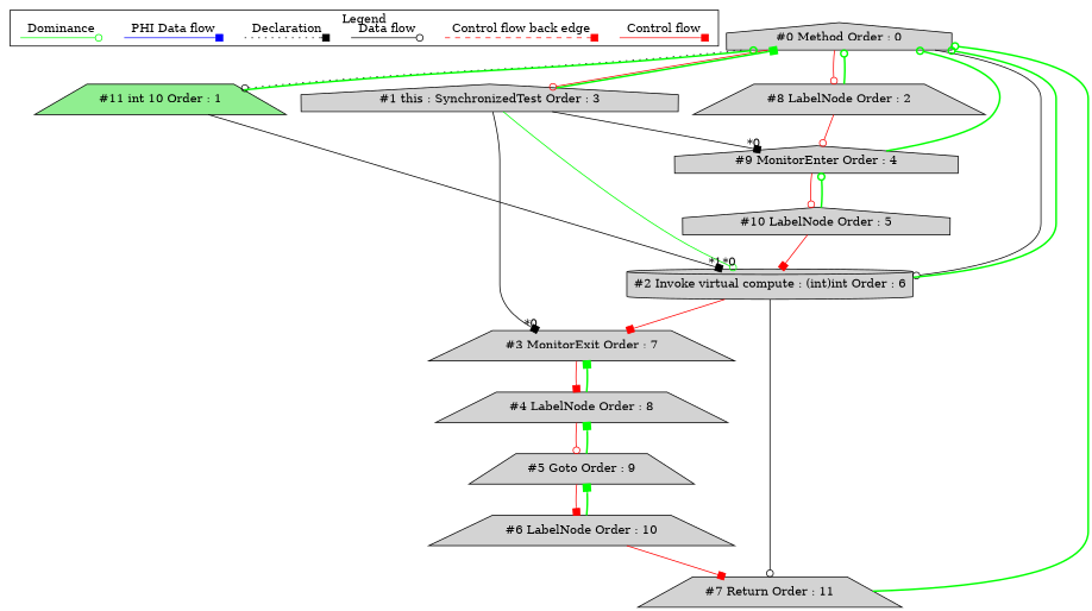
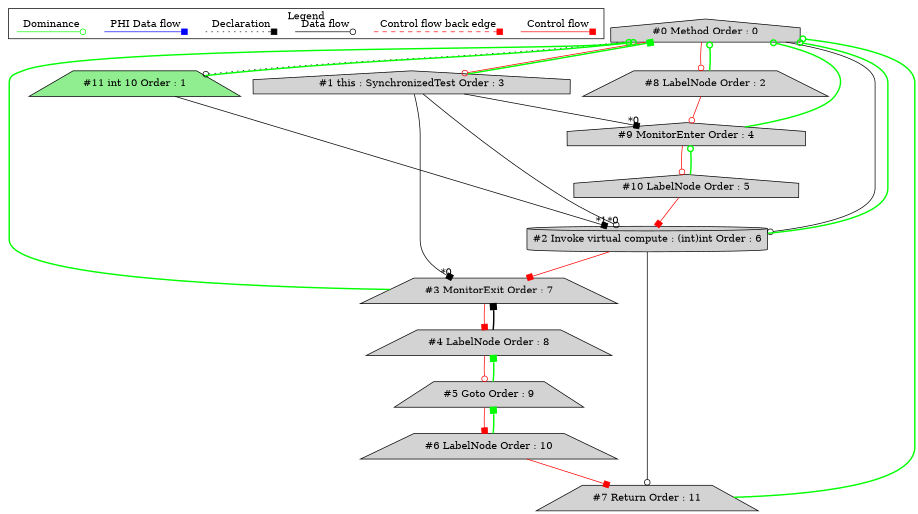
  digraph {
    node [shape=point style=invis]
    edge [arrowhead=odot color=red]
    c0
    c1
    c2
    c3
    d0
    d1
    d2
    d3
    d4
    d5
    d6
    d7
    n13 [fillcolor=lightgrey label="#0 Method Order : 0" shape=house style=filled]
    n14 [fillcolor=lightgrey label="#1 this : SynchronizedTest Order : 3" shape=house style=filled]
    n15 [fillcolor=lightgrey label="#2 Invoke virtual compute : (int)int Order : 6" shape=cylinder style=filled]
    n16 [fillcolor=lightgreen label="#11 int 10 Order : 1" shape=trapezium style=filled]
    n17 [fillcolor=lightgrey label="#8 LabelNode Order : 2" shape=trapezium style=filled]
    n18 [fillcolor=lightgrey label="#3 MonitorExit Order : 7" shape=trapezium style=filled]
    n19 [fillcolor=lightgrey label="#9 MonitorEnter Order : 4" shape=house style=filled]
    n20 [fillcolor=lightgrey label="#7 Return Order : 11" shape=trapezium style=filled]
    n21 [fillcolor=lightgrey label="#4 LabelNode Order : 8" shape=trapezium style=filled]
    n22 [fillcolor=lightgrey label="#10 LabelNode Order : 5" shape=house style=filled]
    n23 [fillcolor=lightgrey label="#5 Goto Order : 9" shape=trapezium style=filled]
    n24 [fillcolor=lightgrey label="#6 LabelNode Order : 10" shape=trapezium style=filled]
    subgraph cluster_1 {
      label=Legend
      subgraph sub_2 {
        label=Legend
        rank=same
        c0
        c1
        c2
        c3
        d0
        d1
        d2
        d3
        d4
        d5
        d6
        d7
      }
    }
    c0 -> c1 [arrowhead=box label="Control flow" style=solid]
    c2 -> c3 [arrowhead=box label="Control flow back edge" style=dashed]
    d0 -> d1 [label="Data flow" color=""]
    d2 -> d3 [arrowhead=box label=Declaration style=dotted color=""]
    d4 -> d5 [arrowhead=box color=blue label="PHI Data flow"]
    d6 -> d7 [color=green label=Dominance]
    n13 -> n14 [fontcolor=red labeldistance=2]
    n13 -> n15 [color=""]
    n13 -> n16 [style=dotted color=""]
    n13 -> n17 [fontcolor=red labeldistance=2]
    n14 -> n13 [arrowhead=box color=green dir=forward penwidth=2]
-   n14 -> n15 [headlabel="*0" labeldistance=2 color=green]
+   n14 -> n15 [headlabel="*0" labeldistance=2 color=""]
    n14 -> n18 [arrowhead=box headlabel="*0" labeldistance=2 color=""]
    n14 -> n19 [arrowhead=box headlabel="*0" labeldistance=2 color=""]
    n15 -> n13 [color=green dir=forward penwidth=2]
    n15 -> n18 [arrowhead=box fontcolor=red labeldistance=2]
    n15 -> n20 [color=""]
    n16 -> n13 [color=green dir=forward penwidth=2]
    n16 -> n15 [arrowhead=box headlabel="*1" labeldistance=2 color=""]
    n17 -> n13 [color=green dir=forward penwidth=2]
    n17 -> n19 [fontcolor=red labeldistance=2]
+   n18 -> n13 [color=green dir=forward penwidth=2]
    n18 -> n21 [arrowhead=box fontcolor=red labeldistance=2]
    n19 -> n13 [color=green dir=forward penwidth=2]
    n19 -> n22 [fontcolor=red labeldistance=2]
    n20 -> n13 [color=green dir=forward penwidth=2]
-   n21 -> n18 [arrowhead=box color=green dir=forward penwidth=2]
+   n21 -> n18 [arrowhead=box color=black dir=forward penwidth=2]
    n21 -> n23 [fontcolor=red labeldistance=2]
    n22 -> n15 [arrowhead=box fontcolor=red labeldistance=2]
    n22 -> n19 [color=green dir=forward penwidth=2]
    n23 -> n21 [arrowhead=box color=green dir=forward penwidth=2]
    n23 -> n24 [arrowhead=box fontcolor=red labeldistance=2]
    n24 -> n20 [arrowhead=box fontcolor=red labeldistance=2]
    n24 -> n23 [arrowhead=box color=green dir=forward penwidth=2]
  }
